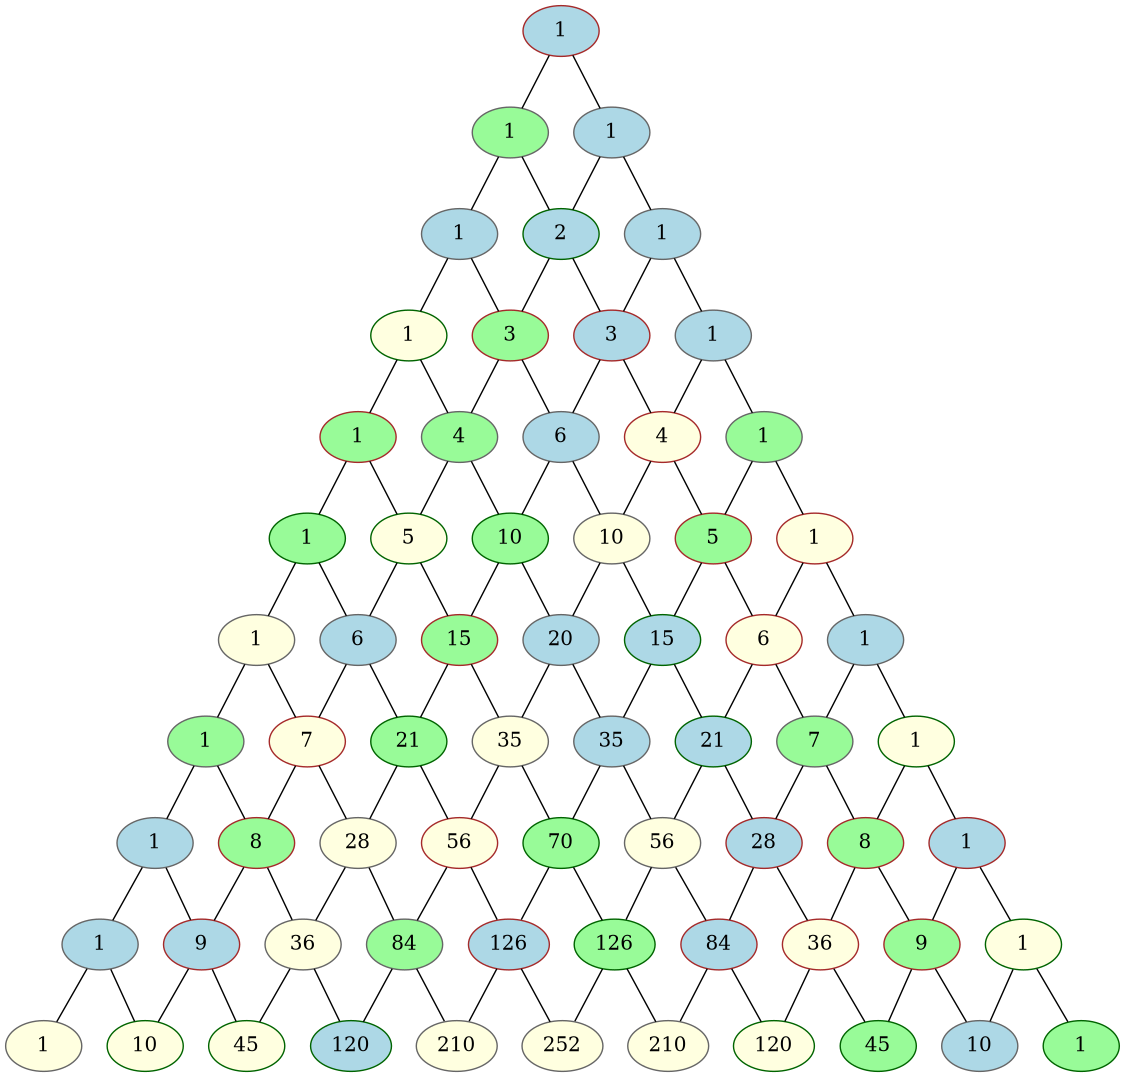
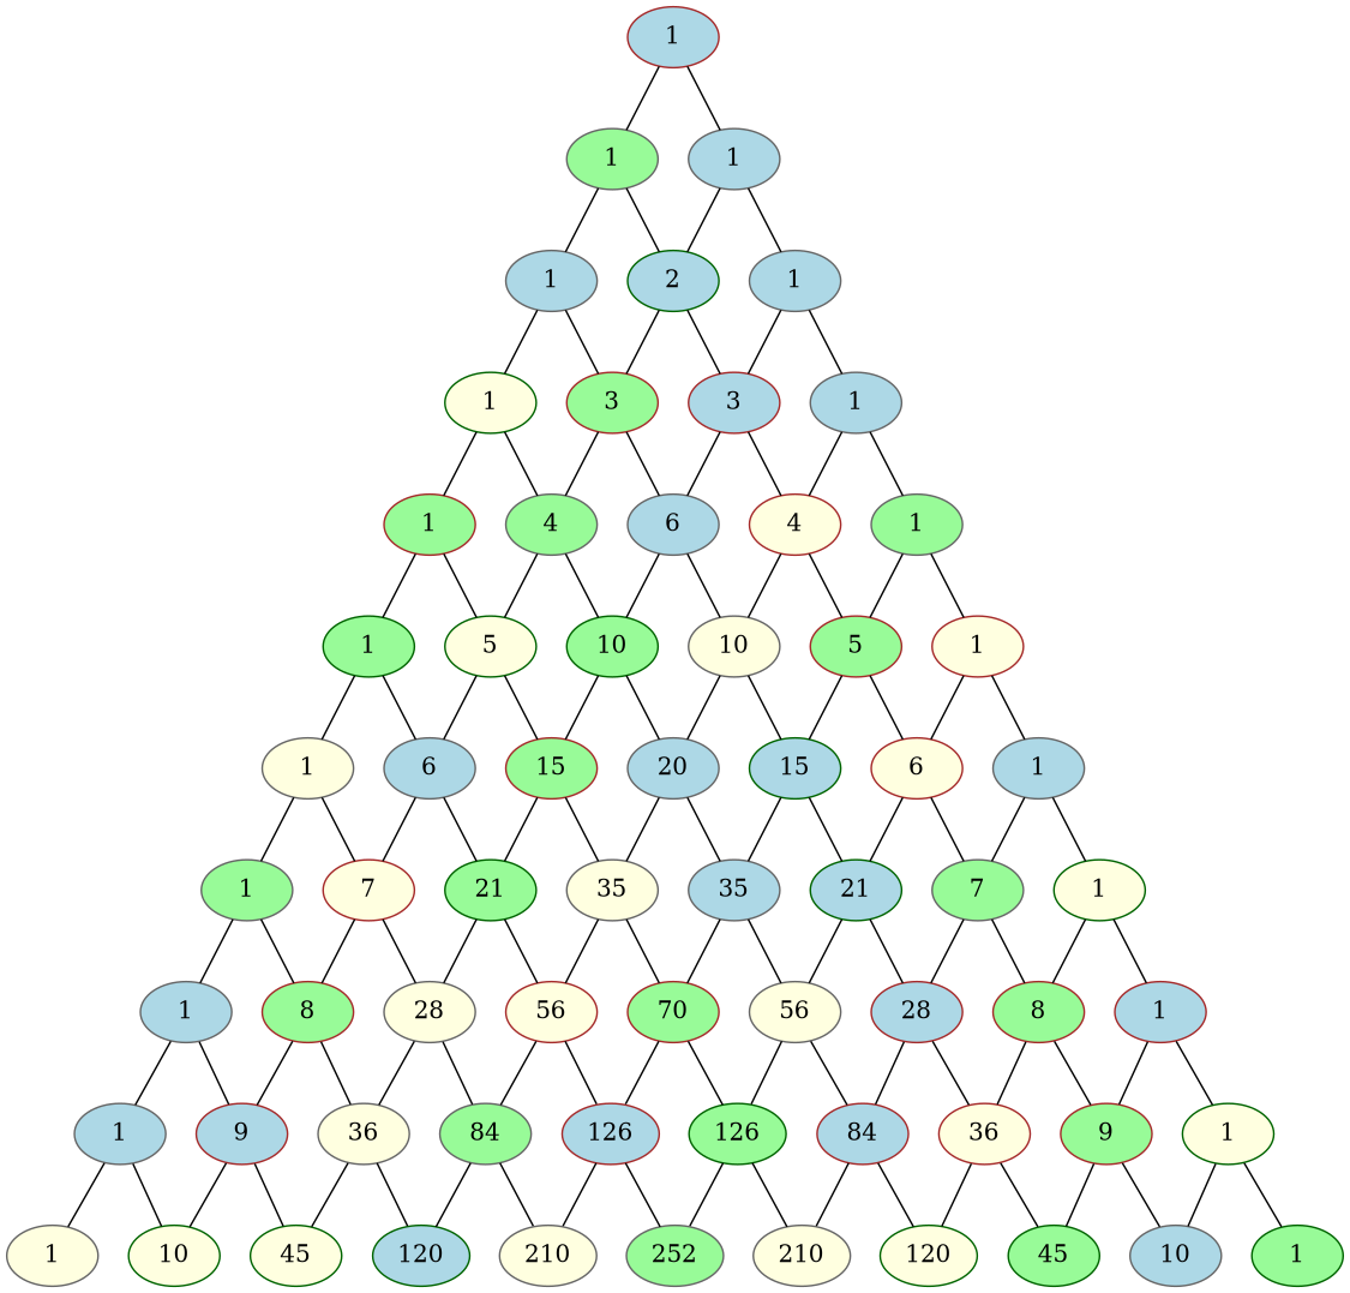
  graph {
    node [color=gray40 fillcolor=lightblue style=filled]
    n1 [color=brown label=1]
    n2 [fillcolor=palegreen label=1]
    n3 [label=1]
    n4 [label=1]
    n5 [color=darkgreen label=2]
    n6 [label=1]
    n7 [color=darkgreen fillcolor=lightyellow label=1]
    n8 [color=brown fillcolor=palegreen label=3]
    n9 [color=brown label=3]
    n10 [label=1]
    n11 [color=brown fillcolor=palegreen label=1]
    n12 [fillcolor=palegreen label=4]
    n13 [label=6]
    n14 [color=brown fillcolor=lightyellow label=4]
    n15 [fillcolor=palegreen label=1]
    n16 [color=darkgreen fillcolor=palegreen label=1]
    n17 [color=darkgreen fillcolor=lightyellow label=5]
    n18 [color=darkgreen fillcolor=palegreen label=10]
    n19 [fillcolor=lightyellow label=10]
    n20 [color=brown fillcolor=palegreen label=5]
    n21 [color=brown fillcolor=lightyellow label=1]
    n22 [fillcolor=lightyellow label=1]
    n23 [label=6]
    n24 [color=brown fillcolor=palegreen label=15]
    n25 [label=20]
    n26 [color=darkgreen label=15]
    n27 [color=brown fillcolor=lightyellow label=6]
    n28 [label=1]
    n29 [fillcolor=palegreen label=1]
    n30 [color=brown fillcolor=lightyellow label=7]
    n31 [color=darkgreen fillcolor=palegreen label=21]
    n32 [fillcolor=lightyellow label=35]
    n33 [label=35]
    n34 [color=darkgreen label=21]
    n35 [fillcolor=palegreen label=7]
    n36 [color=darkgreen fillcolor=lightyellow label=1]
    n37 [label=1]
    n38 [color=brown fillcolor=palegreen label=8]
    n39 [fillcolor=lightyellow label=28]
    n40 [color=brown fillcolor=lightyellow label=56]
-   n41 [color=darkgreen fillcolor=palegreen label=70]
+   n41 [color=brown fillcolor=palegreen label=70]
    n42 [fillcolor=lightyellow label=56]
    n43 [color=brown label=28]
    n44 [color=brown fillcolor=palegreen label=8]
    n45 [color=brown label=1]
    n46 [label=1]
    n47 [color=brown label=9]
    n48 [fillcolor=lightyellow label=36]
    n49 [fillcolor=palegreen label=84]
    n50 [color=brown label=126]
    n51 [color=darkgreen fillcolor=palegreen label=126]
    n52 [color=brown label=84]
    n53 [color=brown fillcolor=lightyellow label=36]
    n54 [color=brown fillcolor=palegreen label=9]
    n55 [color=darkgreen fillcolor=lightyellow label=1]
    n56 [fillcolor=lightyellow label=1]
    n57 [color=darkgreen fillcolor=lightyellow label=10]
    n58 [color=darkgreen fillcolor=lightyellow label=45]
    n59 [color=darkgreen label=120]
    n60 [fillcolor=lightyellow label=210]
-   n61 [fillcolor=lightyellow label=252]
+   n61 [fillcolor=palegreen label=252]
    n62 [fillcolor=lightyellow label=210]
    n63 [color=darkgreen fillcolor=lightyellow label=120]
    n64 [color=darkgreen fillcolor=palegreen label=45]
    n65 [label=10]
    n66 [color=darkgreen fillcolor=palegreen label=1]
    n1 -- n2
    n1 -- n3
    n2 -- n4
    n2 -- n5
    n3 -- n5
    n3 -- n6
    n4 -- n7
    n4 -- n8
    n5 -- n8
    n5 -- n9
    n6 -- n9
    n6 -- n10
    n7 -- n11
    n7 -- n12
    n8 -- n12
    n8 -- n13
    n9 -- n13
    n9 -- n14
    n10 -- n14
    n10 -- n15
    n11 -- n16
    n11 -- n17
    n12 -- n17
    n12 -- n18
    n13 -- n18
    n13 -- n19
    n14 -- n19
    n14 -- n20
    n15 -- n20
    n15 -- n21
    n16 -- n22
    n16 -- n23
    n17 -- n23
    n17 -- n24
    n18 -- n24
    n18 -- n25
    n19 -- n25
    n19 -- n26
    n20 -- n26
    n20 -- n27
    n21 -- n27
    n21 -- n28
    n22 -- n29
    n22 -- n30
    n23 -- n30
    n23 -- n31
    n24 -- n31
    n24 -- n32
    n25 -- n32
    n25 -- n33
    n26 -- n33
    n26 -- n34
    n27 -- n34
    n27 -- n35
    n28 -- n35
    n28 -- n36
    n29 -- n37
    n29 -- n38
    n30 -- n38
    n30 -- n39
    n31 -- n39
    n31 -- n40
    n32 -- n40
    n32 -- n41
    n33 -- n41
    n33 -- n42
    n34 -- n42
    n34 -- n43
    n35 -- n43
    n35 -- n44
    n36 -- n44
    n36 -- n45
    n37 -- n46
    n37 -- n47
    n38 -- n47
    n38 -- n48
    n39 -- n48
    n39 -- n49
    n40 -- n49
    n40 -- n50
    n41 -- n50
    n41 -- n51
    n42 -- n51
    n42 -- n52
    n43 -- n52
    n43 -- n53
    n44 -- n53
    n44 -- n54
    n45 -- n54
    n45 -- n55
    n46 -- n56
    n46 -- n57
    n47 -- n57
    n47 -- n58
    n48 -- n58
    n48 -- n59
    n49 -- n59
    n49 -- n60
    n50 -- n60
    n50 -- n61
    n51 -- n61
    n51 -- n62
    n52 -- n62
    n52 -- n63
    n53 -- n63
    n53 -- n64
    n54 -- n64
    n54 -- n65
    n55 -- n65
    n55 -- n66
  }
